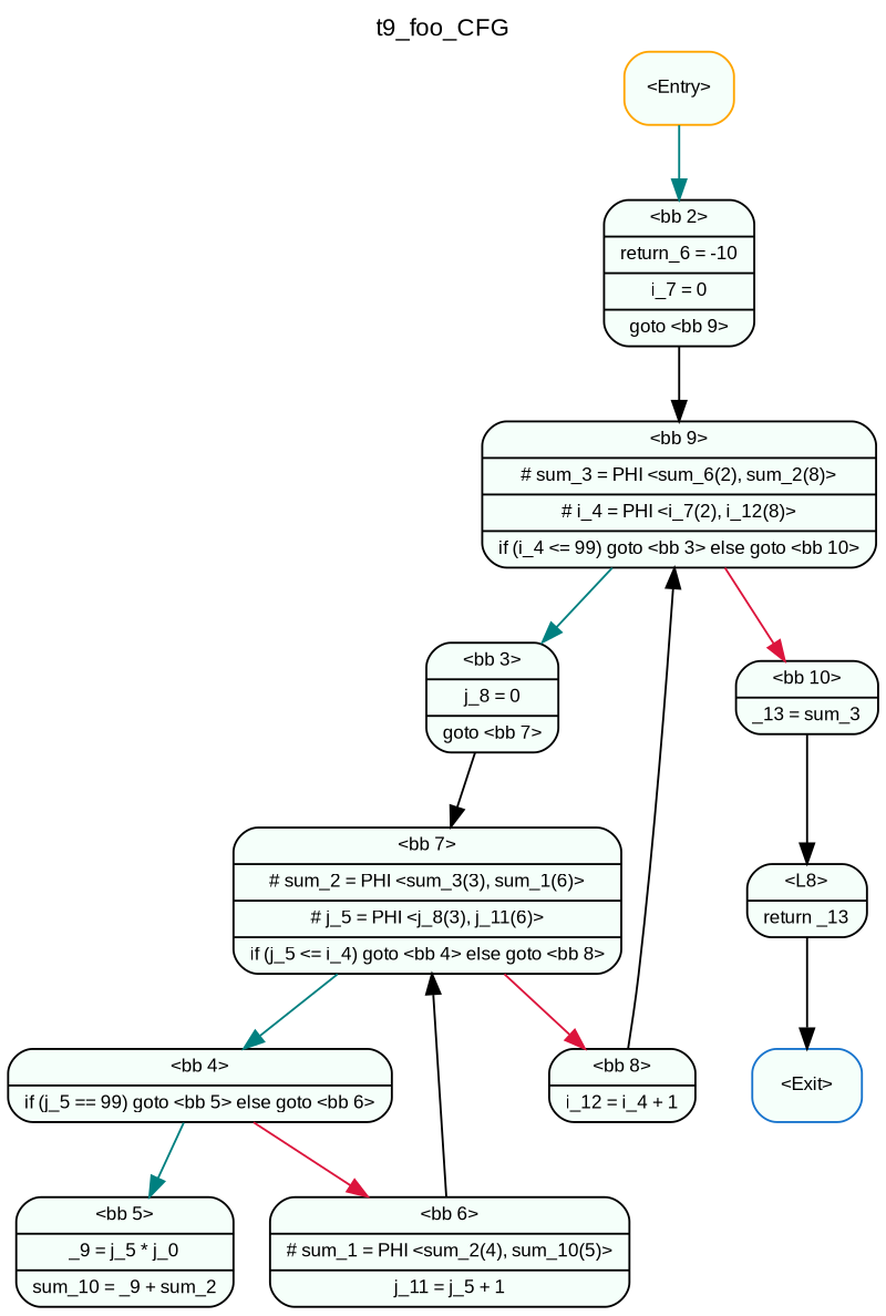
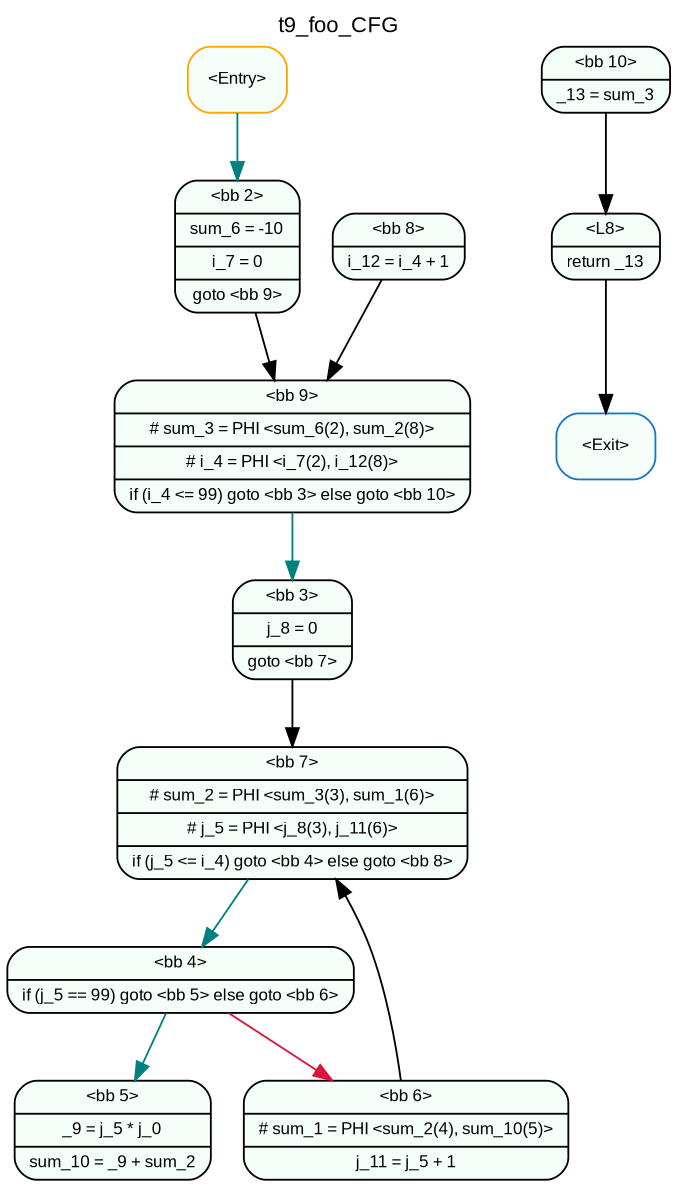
  digraph {
    fontname="Liberation Sans"
    fontsize=12
    label=t9_foo_CFG
    labelloc=top
    node [color=black fillcolor=mintcream fontname="Liberation Sans" fontsize=9 shape=Mrecord style=filled]
    edge [color=black fontname="Liberation Sans" fontsize=10]
    n1 [color=orange label="{ \<Entry\> }"]
-   n2 [label="{ \<bb 2\>|return_6 = -10|i_7 = 0|goto \<bb 9\> }"]
+   n2 [label="{ \<bb 2\>|sum_6 = -10|i_7 = 0|goto \<bb 9\> }"]
    n3 [label="{ \<bb 9\>|# sum_3 = PHI \<sum_6(2), sum_2(8)\>|# i_4 = PHI \<i_7(2), i_12(8)\>|if (i_4 \<= 99) goto \<bb 3\> else goto \<bb 10\> }"]
    n4 [label="{ \<bb 3\>|j_8 = 0|goto \<bb 7\> }"]
    n5 [label="{ \<bb 10\>|_13 = sum_3 }"]
    n6 [label="{ \<bb 7\>|# sum_2 = PHI \<sum_3(3), sum_1(6)\>|# j_5 = PHI \<j_8(3), j_11(6)\>|if (j_5 \<= i_4) goto \<bb 4\> else goto \<bb 8\> }"]
    n7 [label="{ \<L8\>|return _13 }"]
    n8 [label="{ \<bb 4\>|if (j_5 == 99) goto \<bb 5\> else goto \<bb 6\> }"]
    n9 [label="{ \<bb 8\>|i_12 = i_4 + 1 }"]
    n10 [label="{ \<bb 5\>|_9 = j_5 * j_0|sum_10 = _9 + sum_2 }"]
    n11 [label="{ \<bb 6\>|# sum_1 = PHI \<sum_2(4), sum_10(5)\>|j_11 = j_5 + 1 }"]
    n12 [color=dodgerblue3 label="{ \<Exit\> }"]
    n1 -> n2 [color=teal]
    n2 -> n3
    n3 -> n4 [color=teal]
-   n3 -> n5 [color=crimson]
    n4 -> n6
    n5 -> n7
    n6 -> n8 [color=teal]
-   n6 -> n9 [color=crimson]
    n7 -> n12
    n8 -> n10 [color=teal]
    n8 -> n11 [color=crimson]
    n9 -> n3
    n11 -> n6
  }
